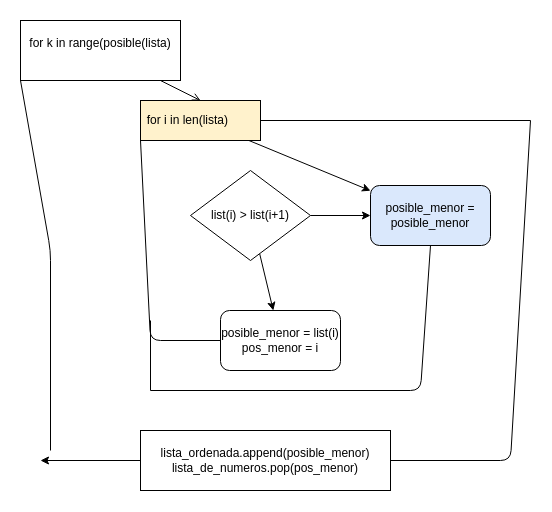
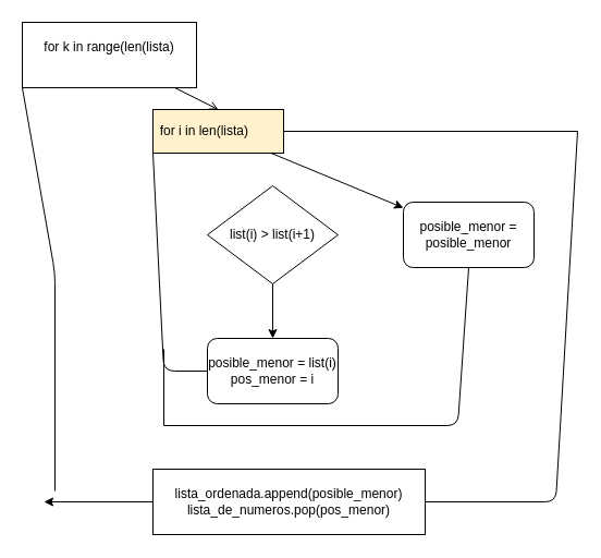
  <mxCell id="0" />
  <mxCell id="1" parent="0" />
  <mxCell id="2" value="" style="edgeStyle=none;html=1;" parent="1" source="4" target="5" edge="1"><mxGeometry relative="1" as="geometry" /></mxCell>
- <mxCell id="3" value="" style="edgeStyle=none;html=1;" parent="1" source="4" target="6" edge="1"><mxGeometry relative="1" as="geometry" /></mxCell>
  <mxCell id="4" value="list(i) &amp;gt; list(i+1)" style="rhombus;whiteSpace=wrap;html=1;" parent="1" vertex="1"><mxGeometry x="190" y="170" width="120" height="90" as="geometry" /></mxCell>
- <mxCell id="5" value="posible_menor = list(i)&lt;div&gt;pos_menor = i&lt;/div&gt;" style="rounded=1;whiteSpace=wrap;html=1;" parent="1" vertex="1"><mxGeometry x="220" y="310" width="120" height="60" as="geometry" /></mxCell>
- <mxCell id="6" value="posible_menor = posible_menor" style="rounded=1;whiteSpace=wrap;html=1;fillColor=#dae8fc;" parent="1" vertex="1"><mxGeometry x="370" y="185" width="120" height="60" as="geometry" /></mxCell>
+ <mxCell id="5" value="posible_menor = list(i)&lt;div&gt;pos_menor = i&lt;/div&gt;" style="rounded=1;whiteSpace=wrap;html=1;" parent="1" vertex="1"><mxGeometry x="190" y="310" width="120" height="60" as="geometry" /></mxCell>
+ <mxCell id="6" value="posible_menor = posible_menor" style="rounded=1;whiteSpace=wrap;html=1;" parent="1" vertex="1"><mxGeometry x="370" y="185" width="120" height="60" as="geometry" /></mxCell>
  <mxCell id="7" value="" style="edgeStyle=none;html=1;" parent="1" source="8" target="6" edge="1"><mxGeometry relative="1" as="geometry" /></mxCell>
  <mxCell id="8" value="for i in len(lista)&lt;span style=&quot;white-space: pre;&quot;&gt;&#09;&lt;/span&gt;" style="rounded=0;whiteSpace=wrap;html=1;fillColor=#fff2cc;" parent="1" vertex="1"><mxGeometry x="140" y="100" width="120" height="40" as="geometry" /></mxCell>
  <mxCell id="9" style="edgeStyle=none;html=1;" parent="1" source="10" edge="1"><mxGeometry relative="1" as="geometry"><mxPoint x="40" y="460" as="targetPoint" /></mxGeometry></mxCell>
  <mxCell id="10" value="lista_ordenada.append(posible_menor)&lt;div&gt;lista_de_numeros.pop(pos_menor)&lt;/div&gt;" style="rounded=0;whiteSpace=wrap;html=1;" parent="1" vertex="1"><mxGeometry x="140" y="430" width="250" height="60" as="geometry" /></mxCell>
  <mxCell id="11" style="edgeStyle=none;html=1;entryX=0.5;entryY=0;entryDx=0;entryDy=0;endArrow=open;" parent="1" source="12" target="8" edge="1"><mxGeometry relative="1" as="geometry" /></mxCell>
- <mxCell id="12" value="for k in range(posible(lista)&lt;div&gt;&lt;br&gt;&lt;/div&gt;" style="rounded=0;whiteSpace=wrap;html=1;" parent="1" vertex="1"><mxGeometry x="20" y="20" width="160" height="60" as="geometry" /></mxCell>
+ <mxCell id="12" value="for k in range(len(lista)&lt;div&gt;&lt;br&gt;&lt;/div&gt;" style="rounded=0;whiteSpace=wrap;html=1;" parent="1" vertex="1"><mxGeometry x="20" y="20" width="160" height="60" as="geometry" /></mxCell>
  <mxCell id="13" value="" style="endArrow=none;html=1;entryX=0;entryY=1;entryDx=0;entryDy=0;" parent="1" target="12" edge="1"><mxGeometry width="50" height="50" relative="1" as="geometry"><mxPoint x="50" y="450" as="sourcePoint" /><mxPoint x="190" y="210" as="targetPoint" /><Array as="points"><mxPoint x="50" y="250" /></Array></mxGeometry></mxCell>
  <mxCell id="14" value="" style="endArrow=none;html=1;exitX=0;exitY=0.5;exitDx=0;exitDy=0;entryX=0;entryY=1;entryDx=0;entryDy=0;" parent="1" source="5" target="8" edge="1"><mxGeometry width="50" height="50" relative="1" as="geometry"><mxPoint x="140" y="260" as="sourcePoint" /><mxPoint x="190" y="210" as="targetPoint" /><Array as="points"><mxPoint x="150" y="340" /></Array></mxGeometry></mxCell>
  <mxCell id="15" value="" style="endArrow=none;html=1;exitX=0.5;exitY=1;exitDx=0;exitDy=0;" parent="1" source="6" edge="1"><mxGeometry width="50" height="50" relative="1" as="geometry"><mxPoint x="140" y="260" as="sourcePoint" /><mxPoint x="150" y="390" as="targetPoint" /><Array as="points"><mxPoint x="420" y="390" /></Array></mxGeometry></mxCell>
  <mxCell id="16" value="" style="endArrow=none;html=1;" parent="1" edge="1"><mxGeometry width="50" height="50" relative="1" as="geometry"><mxPoint x="150" y="390" as="sourcePoint" /><mxPoint x="150" y="320" as="targetPoint" /></mxGeometry></mxCell>
  <mxCell id="17" value="" style="endArrow=none;html=1;exitX=1;exitY=0.5;exitDx=0;exitDy=0;" parent="1" source="8" edge="1"><mxGeometry width="50" height="50" relative="1" as="geometry"><mxPoint x="140" y="260" as="sourcePoint" /><mxPoint x="530" y="120" as="targetPoint" /></mxGeometry></mxCell>
  <mxCell id="18" value="" style="endArrow=none;html=1;exitX=1;exitY=0.5;exitDx=0;exitDy=0;" parent="1" source="10" edge="1"><mxGeometry width="50" height="50" relative="1" as="geometry"><mxPoint x="140" y="260" as="sourcePoint" /><mxPoint x="530" y="120" as="targetPoint" /><Array as="points"><mxPoint x="510" y="460" /></Array></mxGeometry></mxCell>
